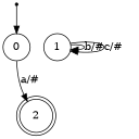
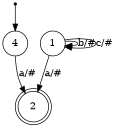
  digraph {
    node [shape=circle]
    2 [shape=doublecircle]
    qi [shape=point]
-   0
+   0 [label=4]
    1
    qi -> 0
    0 -> 2 [label="a/#"]
+   1 -> 2 [label="a/#"]
    1 -> 1 [label="b/#"]
    1 -> 1 [label="c/#"]
  }
